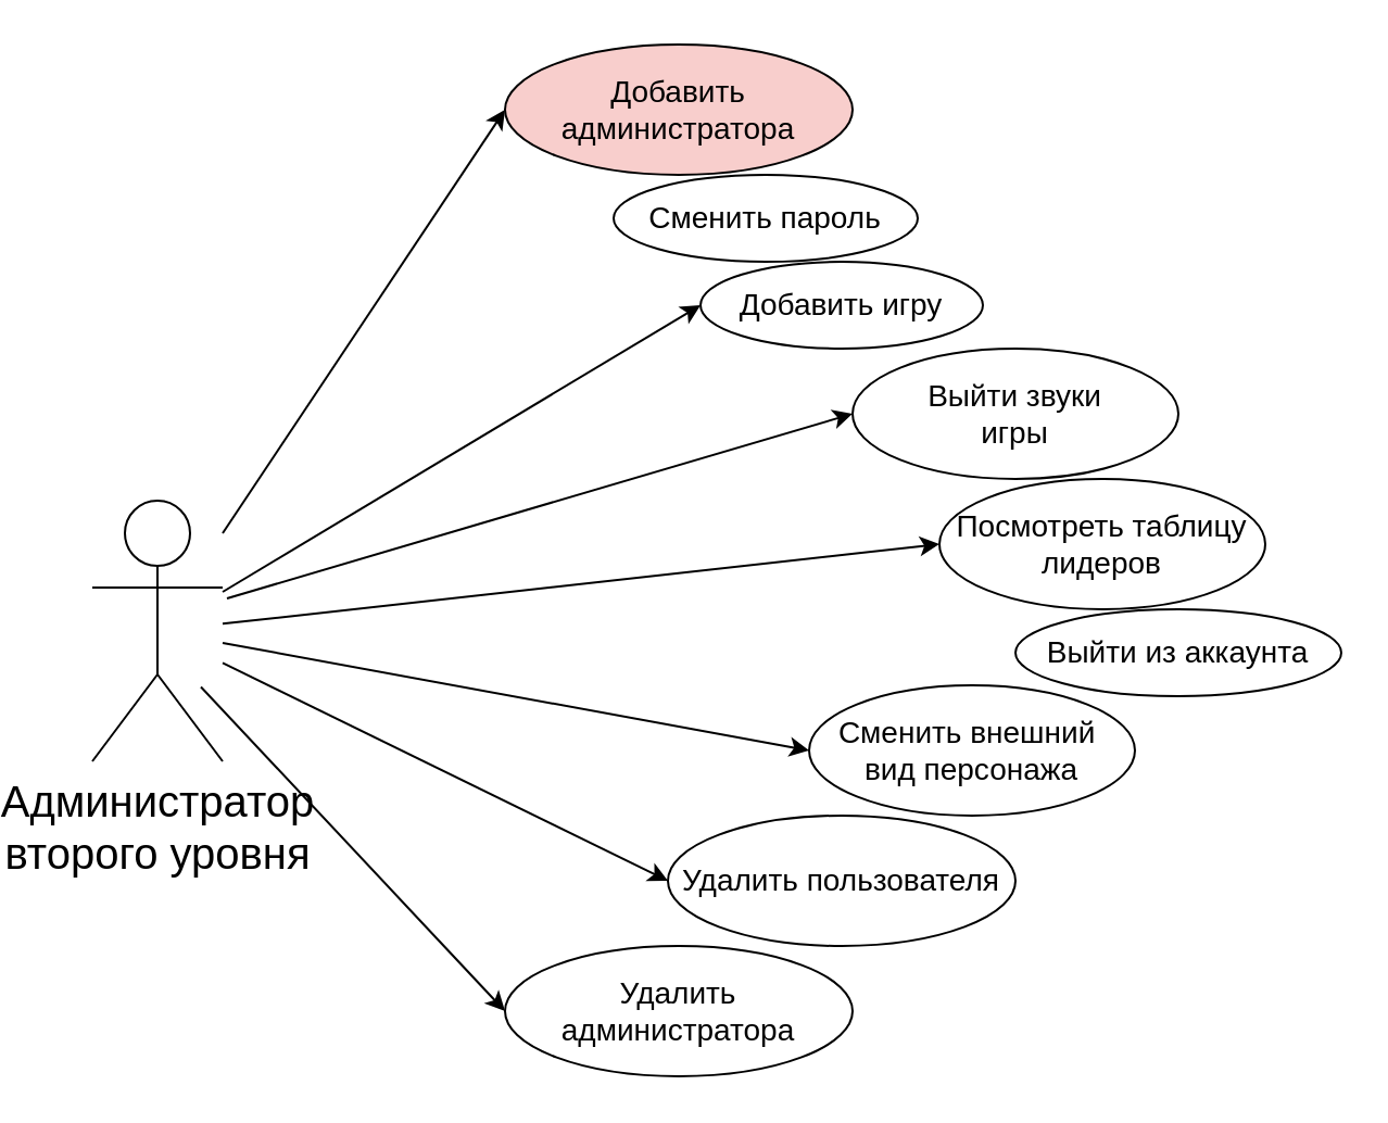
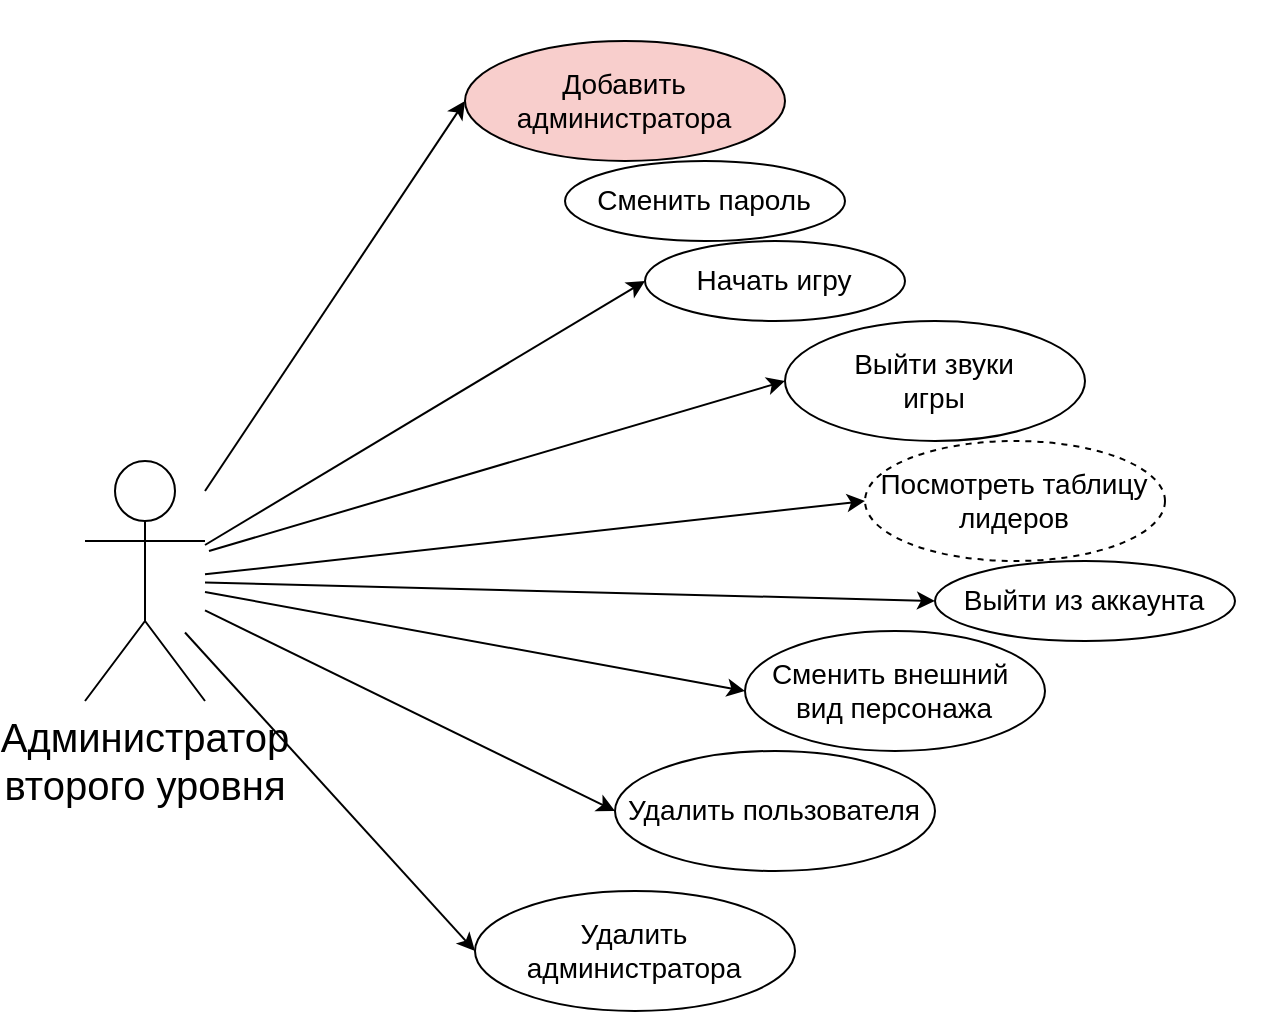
  <mxCell id="0" />
  <mxCell id="1" parent="0" />
  <mxCell id="2" value="&lt;font style=&quot;font-size: 20px;&quot;&gt;Администратор&lt;br&gt;второго уровня&lt;/font&gt;" style="shape=umlActor;verticalLabelPosition=bottom;verticalAlign=top;html=1;outlineConnect=0;" vertex="1" parent="1"><mxGeometry x="20" y="230" width="60" height="120" as="geometry" /></mxCell>
  <mxCell id="3" value="&lt;font style=&quot;font-size: 14px;&quot;&gt;Сменить пароль&lt;/font&gt;" style="ellipse;whiteSpace=wrap;html=1;" vertex="1" parent="1"><mxGeometry x="260" y="80" width="140" height="40" as="geometry" /></mxCell>
  <mxCell id="4" value="" style="endArrow=classic;html=1;rounded=0;entryX=0;entryY=0.5;entryDx=0;entryDy=0;" edge="1" parent="1" target="5" source="2"><mxGeometry width="50" height="50" relative="1" as="geometry"><mxPoint x="76" y="261" as="sourcePoint" /><mxPoint x="365" y="240" as="targetPoint" /></mxGeometry></mxCell>
- <mxCell id="5" value="&lt;span style=&quot;font-size: 14px;&quot;&gt;Добавить игру&lt;br&gt;&lt;/span&gt;" style="ellipse;whiteSpace=wrap;html=1;" vertex="1" parent="1"><mxGeometry x="300" y="120" width="130" height="40" as="geometry" /></mxCell>
+ <mxCell id="5" value="&lt;span style=&quot;font-size: 14px;&quot;&gt;Начать игру&lt;br&gt;&lt;/span&gt;" style="ellipse;whiteSpace=wrap;html=1;" vertex="1" parent="1"><mxGeometry x="300" y="120" width="130" height="40" as="geometry" /></mxCell>
  <mxCell id="6" value="" style="endArrow=classic;html=1;rounded=0;entryX=0;entryY=0.5;entryDx=0;entryDy=0;" edge="1" parent="1" target="7"><mxGeometry width="50" height="50" relative="1" as="geometry"><mxPoint x="82" y="275" as="sourcePoint" /><mxPoint x="365" y="310" as="targetPoint" /></mxGeometry></mxCell>
  <mxCell id="7" value="&lt;font style=&quot;font-size: 14px;&quot;&gt;Выйти звуки&lt;br&gt;игры&lt;br&gt;&lt;/font&gt;" style="ellipse;whiteSpace=wrap;html=1;" vertex="1" parent="1"><mxGeometry x="370" y="160" width="150" height="60" as="geometry" /></mxCell>
  <mxCell id="8" value="" style="endArrow=classic;html=1;rounded=0;entryX=0;entryY=0.5;entryDx=0;entryDy=0;" edge="1" parent="1" target="9" source="2"><mxGeometry width="50" height="50" relative="1" as="geometry"><mxPoint x="115" y="452" as="sourcePoint" /><mxPoint x="360" y="370" as="targetPoint" /></mxGeometry></mxCell>
- <mxCell id="9" value="&lt;font style=&quot;font-size: 14px;&quot;&gt;Посмотреть таблицу лидеров&lt;/font&gt;" style="ellipse;whiteSpace=wrap;html=1;" vertex="1" parent="1"><mxGeometry x="410" y="220" width="150" height="60" as="geometry" /></mxCell>
+ <mxCell id="9" value="&lt;font style=&quot;font-size: 14px;&quot;&gt;Посмотреть таблицу лидеров&lt;/font&gt;" style="ellipse;whiteSpace=wrap;html=1;dashed=1;" vertex="1" parent="1"><mxGeometry x="410" y="220" width="150" height="60" as="geometry" /></mxCell>
+ <mxCell id="10" value="" style="endArrow=classic;html=1;rounded=0;entryX=0;entryY=0.5;entryDx=0;entryDy=0;" edge="1" parent="1" target="11" source="2"><mxGeometry width="50" height="50" relative="1" as="geometry"><mxPoint x="110" y="522" as="sourcePoint" /><mxPoint x="355" y="440" as="targetPoint" /></mxGeometry></mxCell>
  <mxCell id="11" value="&lt;font style=&quot;font-size: 14px;&quot;&gt;Выйти из аккаунта&lt;/font&gt;" style="ellipse;whiteSpace=wrap;html=1;" vertex="1" parent="1"><mxGeometry x="445" y="280" width="150" height="40" as="geometry" /></mxCell>
  <mxCell id="12" value="" style="endArrow=classic;html=1;rounded=0;entryX=0;entryY=0.5;entryDx=0;entryDy=0;" edge="1" parent="1" target="13" source="2"><mxGeometry width="50" height="50" relative="1" as="geometry"><mxPoint x="90" y="552" as="sourcePoint" /><mxPoint x="335" y="470" as="targetPoint" /></mxGeometry></mxCell>
  <mxCell id="13" value="&lt;font style=&quot;font-size: 14px;&quot;&gt;Сменить внешний&amp;nbsp;&lt;br&gt;вид персонажа&lt;br&gt;&lt;/font&gt;" style="ellipse;whiteSpace=wrap;html=1;" vertex="1" parent="1"><mxGeometry x="350" y="315" width="150" height="60" as="geometry" /></mxCell>
  <mxCell id="14" value="" style="endArrow=classic;html=1;rounded=0;entryX=0;entryY=0.5;entryDx=0;entryDy=0;" edge="1" parent="1" target="15" source="2"><mxGeometry width="50" height="50" relative="1" as="geometry"><mxPoint x="60" y="622" as="sourcePoint" /><mxPoint x="305" y="540" as="targetPoint" /></mxGeometry></mxCell>
  <mxCell id="15" value="&lt;font style=&quot;font-size: 14px;&quot;&gt;Удалить пользователя&lt;br&gt;&lt;/font&gt;" style="ellipse;whiteSpace=wrap;html=1;" vertex="1" parent="1"><mxGeometry x="285" y="375" width="160" height="60" as="geometry" /></mxCell>
  <mxCell id="16" value="" style="endArrow=classic;html=1;rounded=0;entryX=0;entryY=0.5;entryDx=0;entryDy=0;" edge="1" parent="1" target="17"><mxGeometry width="50" height="50" relative="1" as="geometry"><mxPoint x="70" y="315.733" as="sourcePoint" /><mxPoint x="285" y="603" as="targetPoint" /></mxGeometry></mxCell>
- <mxCell id="17" value="&lt;font style=&quot;font-size: 14px;&quot;&gt;Удалить &lt;br&gt;администратора&lt;br&gt;&lt;/font&gt;" style="ellipse;whiteSpace=wrap;html=1;" vertex="1" parent="1"><mxGeometry x="210" y="435" width="160" height="60" as="geometry" /></mxCell>
+ <mxCell id="17" value="&lt;font style=&quot;font-size: 14px;&quot;&gt;Удалить &lt;br&gt;администратора&lt;br&gt;&lt;/font&gt;" style="ellipse;whiteSpace=wrap;html=1;" vertex="1" parent="1"><mxGeometry x="215" y="445" width="160" height="60" as="geometry" /></mxCell>
  <mxCell id="18" value="" style="endArrow=classic;html=1;rounded=0;entryX=0;entryY=0.5;entryDx=0;entryDy=0;" edge="1" parent="1" target="19" source="2"><mxGeometry width="50" height="50" relative="1" as="geometry"><mxPoint x="100" y="-99.267" as="sourcePoint" /><mxPoint x="315" y="188" as="targetPoint" /></mxGeometry></mxCell>
  <mxCell id="19" value="&lt;font style=&quot;font-size: 14px;&quot;&gt;Добавить&lt;br&gt;администратора&lt;br&gt;&lt;/font&gt;" style="ellipse;whiteSpace=wrap;html=1;fillColor=#f8cecc;" vertex="1" parent="1"><mxGeometry x="210" y="20" width="160" height="60" as="geometry" /></mxCell>
